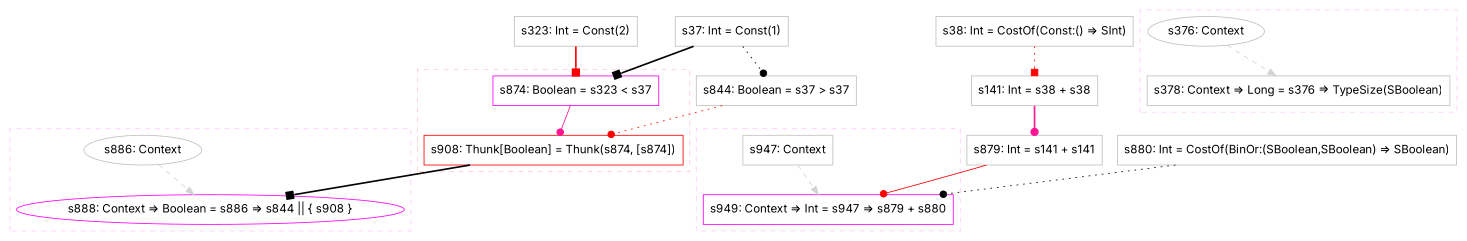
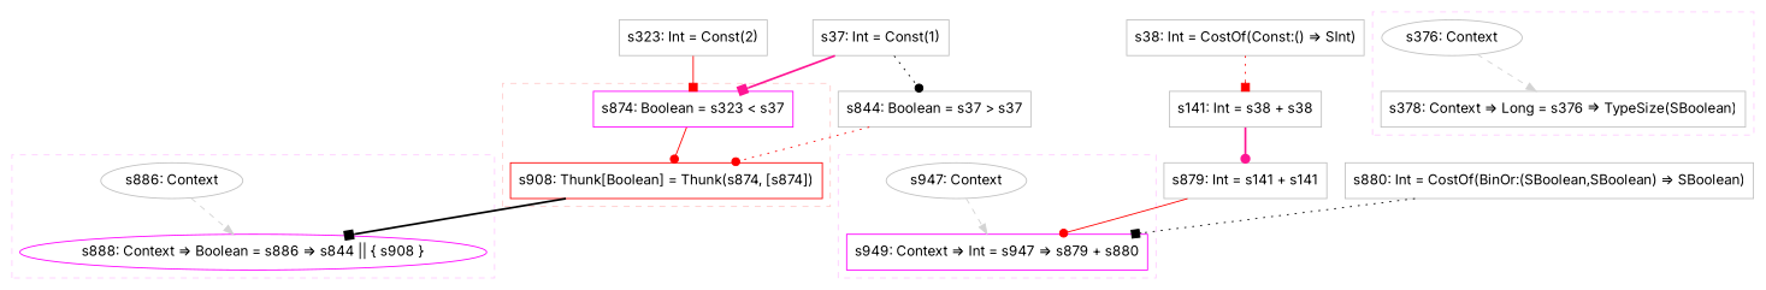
  digraph {
    concentrate=true
    fontname=Inter
    node [color=gray fillcolor=white fontname=Inter shape=box style=filled]
    edge [color=red fontname=Inter style=solid]
    n1 [color=red label="s908: Thunk[Boolean] = Thunk(s874, [s874])"]
    n2 [color=magenta label="s874: Boolean = s323 < s37"]
    n3 [label="s886: Context" shape=oval]
    n4 [color=magenta label="s888: Context => Boolean = s886 => s844 || { s908 }" shape=ellipse]
-   n5 [label="s947: Context"]
+   n5 [label="s947: Context" shape=oval]
    n6 [color=magenta label="s949: Context => Int = s947 => s879 + s880"]
    n7 [label="s376: Context" shape=oval]
    n8 [label="s378: Context => Long = s376 => TypeSize(SBoolean)"]
    n9 [label="s37: Int = Const(1)"]
    n10 [label="s844: Boolean = s37 > s37"]
    n11 [label="s323: Int = Const(2)"]
    n12 [label="s38: Int = CostOf(Const:() => SInt)"]
    n13 [label="s141: Int = s38 + s38"]
    n14 [label="s879: Int = s141 + s141"]
    n15 [label="s880: Int = CostOf(BinOr:(SBoolean,SBoolean) => SBoolean)"]
    subgraph cluster_1 {
      color="#FFCCCC"
      style=dashed
      n2
      subgraph sub_2 {
        color="#FFCCCC"
        rank=sink
        style=dashed
        n1
      }
    }
    subgraph cluster_3 {
      color="#FFCCFF"
      style=dashed
      subgraph sub_4 {
        color="#FFCCFF"
        rank=source
        style=dashed
        n3
      }
      subgraph sub_5 {
        color="#FFCCFF"
        rank=sink
        style=dashed
        n4
      }
    }
    subgraph cluster_6 {
      color="#FFCCFF"
      style=dashed
      subgraph sub_7 {
        color="#FFCCFF"
        rank=source
        style=dashed
        n5
      }
      subgraph sub_8 {
        color="#FFCCFF"
        rank=sink
        style=dashed
        n6
      }
    }
    subgraph cluster_9 {
      color="#FFCCFF"
      style=dashed
      subgraph sub_10 {
        color="#FFCCFF"
        rank=source
        style=dashed
        n7
      }
      subgraph sub_11 {
        color="#FFCCFF"
        rank=sink
        style=dashed
        n8
      }
    }
    n1 -> n4 [arrowhead=box color=black style=bold]
-   n2 -> n1 [arrowhead=dot color=deeppink]
+   n2 -> n1 [arrowhead=dot]
    n3 -> n4 [color=lightgray style=dashed weight=0]
    n5 -> n6 [color=lightgray style=dashed weight=0]
    n7 -> n8 [color=lightgray style=dashed weight=0]
-   n9 -> n2 [arrowhead=box color=black style=bold]
+   n9 -> n2 [arrowhead=box color=deeppink style=bold]
    n9 -> n10 [arrowhead=dot color=black style=dotted]
    n9 -> n10 [color=""]
    n10 -> n1 [arrowhead=dot style=dotted]
-   n11 -> n2 [arrowhead=box style=bold]
+   n11 -> n2 [arrowhead=box]
    n12 -> n13 [arrowhead=box style=dotted]
    n12 -> n13 [color=""]
    n13 -> n14 [arrowhead=dot color=deeppink style=bold]
    n13 -> n14 [color=""]
    n14 -> n6 [arrowhead=dot]
-   n15 -> n6 [arrowhead=dot color=black style=dotted]
+   n15 -> n6 [arrowhead=box color=black style=dotted]
  }
